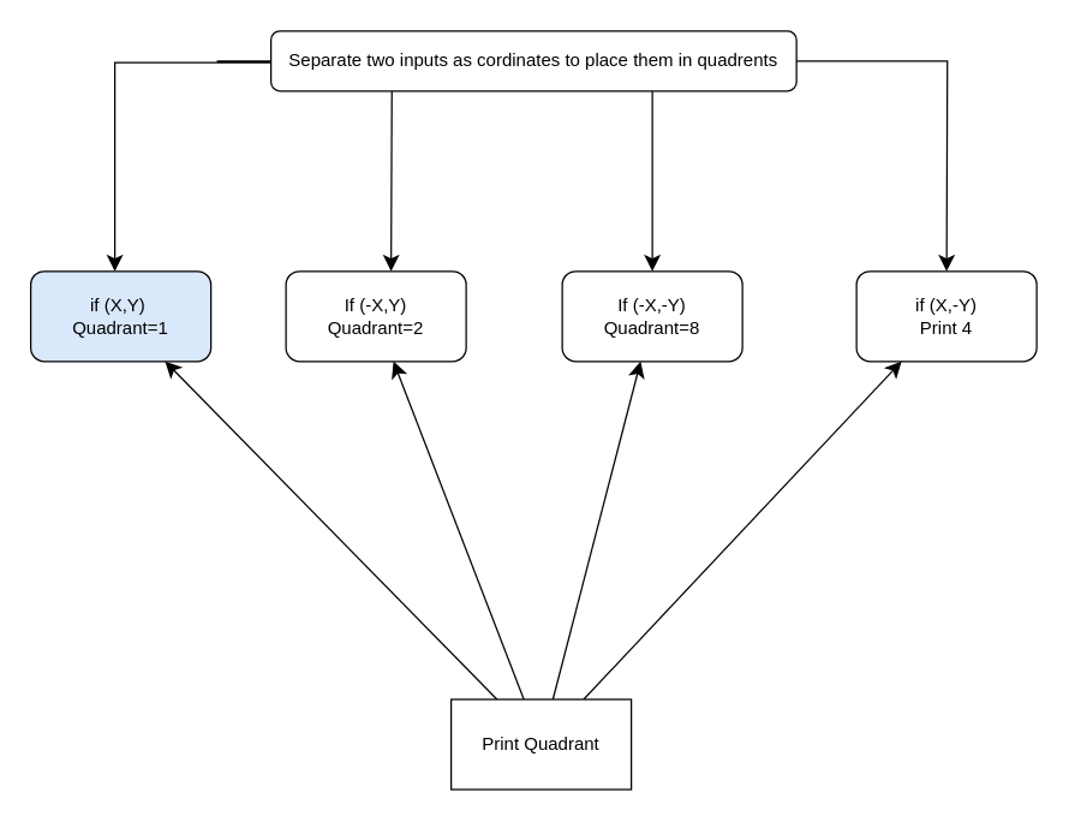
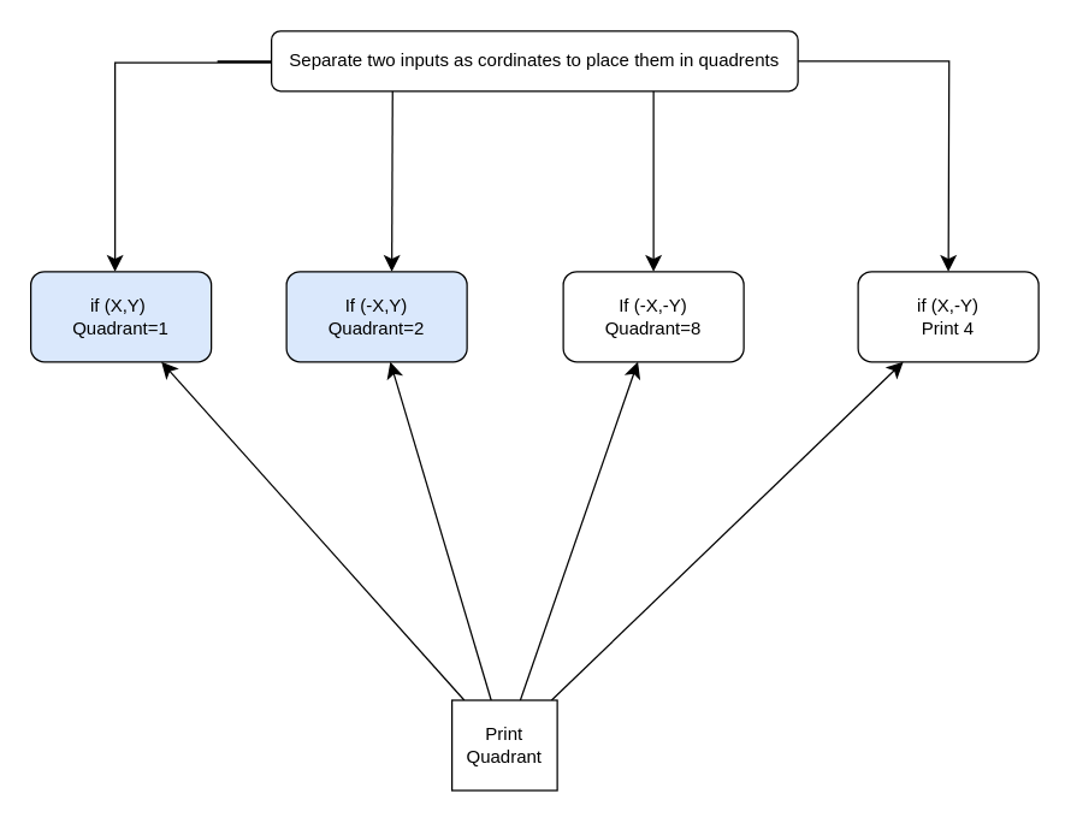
  <mxCell id="0" />
  <mxCell id="1" parent="0" />
  <mxCell id="2" style="edgeStyle=orthogonalEdgeStyle;rounded=0;orthogonalLoop=1;jettySize=auto;html=1;fontSize=12;startSize=8;endSize=8;" edge="1" parent="1"><mxGeometry relative="1" as="geometry"><mxPoint x="76" y="180" as="targetPoint" /><mxPoint x="143.997" y="40" as="sourcePoint" /><Array as="points"><mxPoint x="180" y="40" /><mxPoint x="180" y="41" /><mxPoint x="76" y="41" /></Array></mxGeometry></mxCell>
  <mxCell id="3" style="edgeStyle=none;curved=1;rounded=0;orthogonalLoop=1;jettySize=auto;html=1;exitX=0.25;exitY=1;exitDx=0;exitDy=0;fontSize=12;startSize=8;endSize=8;" edge="1" parent="1"><mxGeometry relative="1" as="geometry"><mxPoint x="260" y="180" as="targetPoint" /><mxPoint x="260.5" y="60" as="sourcePoint" /></mxGeometry></mxCell>
  <mxCell id="4" style="edgeStyle=none;curved=1;rounded=0;orthogonalLoop=1;jettySize=auto;html=1;fontSize=12;startSize=8;endSize=8;" edge="1" parent="1"><mxGeometry relative="1" as="geometry"><mxPoint x="434" y="180" as="targetPoint" /><mxPoint x="434" y="60" as="sourcePoint" /></mxGeometry></mxCell>
  <mxCell id="5" value="Separate two inputs as cordinates to place them in quadrents" style="rounded=1;whiteSpace=wrap;html=1;fontSize=12;glass=0;strokeWidth=1;shadow=0;" parent="1" vertex="1"><mxGeometry x="180" y="20" width="350" height="40" as="geometry" /></mxCell>
  <mxCell id="6" style="edgeStyle=orthogonalEdgeStyle;rounded=0;orthogonalLoop=1;jettySize=auto;html=1;fontSize=12;startSize=8;endSize=8;exitX=1;exitY=0.5;exitDx=0;exitDy=0;" edge="1" parent="1" source="5"><mxGeometry relative="1" as="geometry"><mxPoint x="630" y="180" as="targetPoint" /><mxPoint x="610" y="40" as="sourcePoint" /></mxGeometry></mxCell>
  <mxCell id="7" value="if (X,Y)&amp;nbsp;&lt;div&gt;Quadrant=1&lt;/div&gt;" style="rounded=1;whiteSpace=wrap;html=1;fillColor=#dae8fc;" vertex="1" parent="1"><mxGeometry y="180" width="120" height="60" as="geometry" x="20" /></mxCell>
  <mxCell id="8" value="if (X,-Y)&lt;div&gt;Print 4&lt;/div&gt;" style="rounded=1;whiteSpace=wrap;html=1;" vertex="1" parent="1"><mxGeometry x="570" y="180" width="120" height="60" as="geometry" /></mxCell>
- <mxCell id="9" value="If (-X,Y)&lt;div&gt;Quadrant=2&lt;/div&gt;" style="rounded=1;whiteSpace=wrap;html=1;" vertex="1" parent="1"><mxGeometry x="190" y="180" width="120" height="60" as="geometry" /></mxCell>
+ <mxCell id="9" value="If (-X,Y)&lt;div&gt;Quadrant=2&lt;/div&gt;" style="rounded=1;whiteSpace=wrap;html=1;fillColor=#dae8fc;" vertex="1" parent="1"><mxGeometry x="190" y="180" width="120" height="60" as="geometry" /></mxCell>
  <mxCell id="10" value="If (-X,-Y)&lt;div&gt;Quadrant=8&lt;/div&gt;" style="rounded=1;whiteSpace=wrap;html=1;" vertex="1" parent="1"><mxGeometry x="374" y="180" width="120" height="60" as="geometry" /></mxCell>
  <mxCell id="11" style="edgeStyle=none;curved=1;rounded=0;orthogonalLoop=1;jettySize=auto;html=1;fontSize=12;startSize=8;endSize=8;" edge="1" parent="1" source="15" target="7"><mxGeometry relative="1" as="geometry" /></mxCell>
  <mxCell id="12" style="edgeStyle=none;curved=1;rounded=0;orthogonalLoop=1;jettySize=auto;html=1;fontSize=12;startSize=8;endSize=8;" edge="1" parent="1" source="15" target="9"><mxGeometry relative="1" as="geometry" /></mxCell>
  <mxCell id="13" style="edgeStyle=none;curved=1;rounded=0;orthogonalLoop=1;jettySize=auto;html=1;fontSize=12;startSize=8;endSize=8;" edge="1" parent="1" source="15" target="10"><mxGeometry relative="1" as="geometry" /></mxCell>
  <mxCell id="14" style="edgeStyle=none;curved=1;rounded=0;orthogonalLoop=1;jettySize=auto;html=1;entryX=0.25;entryY=1;entryDx=0;entryDy=0;fontSize=12;startSize=8;endSize=8;" edge="1" parent="1" source="15" target="8"><mxGeometry relative="1" as="geometry" /></mxCell>
- <mxCell id="15" value="Print Quadrant" style="rounded=0;whiteSpace=wrap;html=1;" vertex="1" parent="1"><mxGeometry x="300" y="465" width="120" height="60" as="geometry" /></mxCell>
+ <mxCell id="15" value="Print Quadrant" style="rounded=0;whiteSpace=wrap;html=1;" vertex="1" parent="1"><mxGeometry x="300" y="465" width="70" height="60" as="geometry" /></mxCell>
